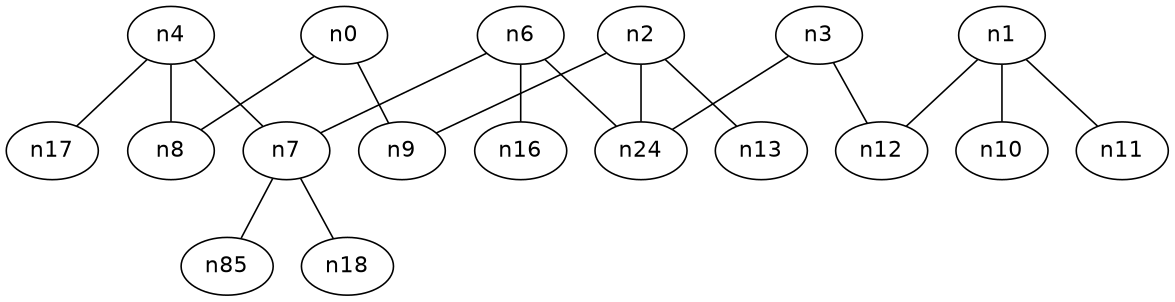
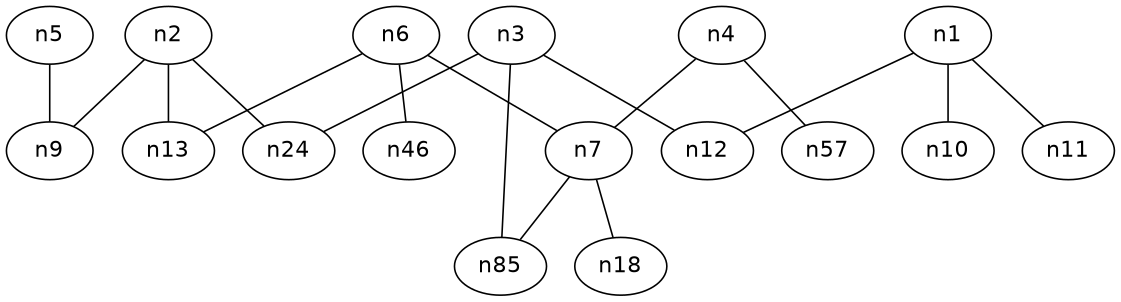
  strict graph {
    edge_default="{}"
    fontname="DejaVu Sans"
    node_default="{}"
    node [fontname="DejaVu Sans"]
    edge [fontname="DejaVu Sans"]
-   n0 [dim3pos="0.5009957427717474,0.7670175045059195,-0.40085834593544"]
-   n8 [dim3pos="-0.053251803342331164,0.6081556436629401,-0.7920296449765657"]
+   n0 [dim3pos="0.5009957427717474,0.7670175045059195,-0.40085834593544" label=n5]
    n9 [dim3pos="-0.6599439306063817,-0.7082554819480479,-0.2506953943460822"]
    n10 [dim3pos="0.5848622941684288,0.18007934807219783,-0.7908903370619307"]
    n1 [dim3pos="0.08178826457779213,-0.001373640516034636,-0.9966487811105202"]
    n11 [dim3pos="0.3331265762783481,0.14550963334111056,0.9315866201175291"]
    n12 [dim3pos="0.07688937475685756,-0.05663155411980208,0.9954300031280329"]
    n2 [dim3pos="-0.40436535868572643,-0.4233295393751111,-0.8107285351999275"]
    n13 [dim3pos="0.10648023414487844,0.03558753703250751,0.9936777581008904"]
    n14 [dim3pos="-0.028530452632190055,-0.24036060086721925,-0.970264291223454" label=n24]
    n3 [dim3pos="-0.08580997688496363,0.2790747419805893,-0.9564276952574458"]
    n15 [dim3pos="0.18782724017691232,-0.8124374937591748,0.5519658020039241" label=n85]
    n4 [dim3pos="0.03502818248138871,-0.08651130589518827,0.9956348830692704"]
-   n17 [dim3pos="0.013367199475909431,0.28991516390318156,0.9569589937490335"]
+   n17 [dim3pos="0.013367199475909431,0.28991516390318156,0.9569589937490335" label=n57]
    n7 [dim3pos="-0.9001680039867165,0.24164023433184717,0.36236385270970484"]
-   n16 [dim3pos="0.14530701540557794,-0.10249313125249333,-0.9840635291077412"]
+   n16 [dim3pos="0.14530701540557794,-0.10249313125249333,-0.9840635291077412" label=n46]
    n18 [dim3pos="-0.06967159834975477,-0.925246618931904,-0.37291361270201784"]
    n6 [dim3pos="0.46668300558202336,-0.019214963157668498,-0.8842158998184655"]
-   n0 -- n8
    n0 -- n9
    n1 -- n10
    n1 -- n11
    n1 -- n12
    n2 -- n9
    n2 -- n13
    n2 -- n14
    n3 -- n12
    n3 -- n14
-   n4 -- n8
+   n3 -- n15
    n4 -- n17
    n4 -- n7
    n7 -- n15
    n7 -- n18
-   n6 -- n14
+   n6 -- n13
    n6 -- n7
    n6 -- n16
  }
